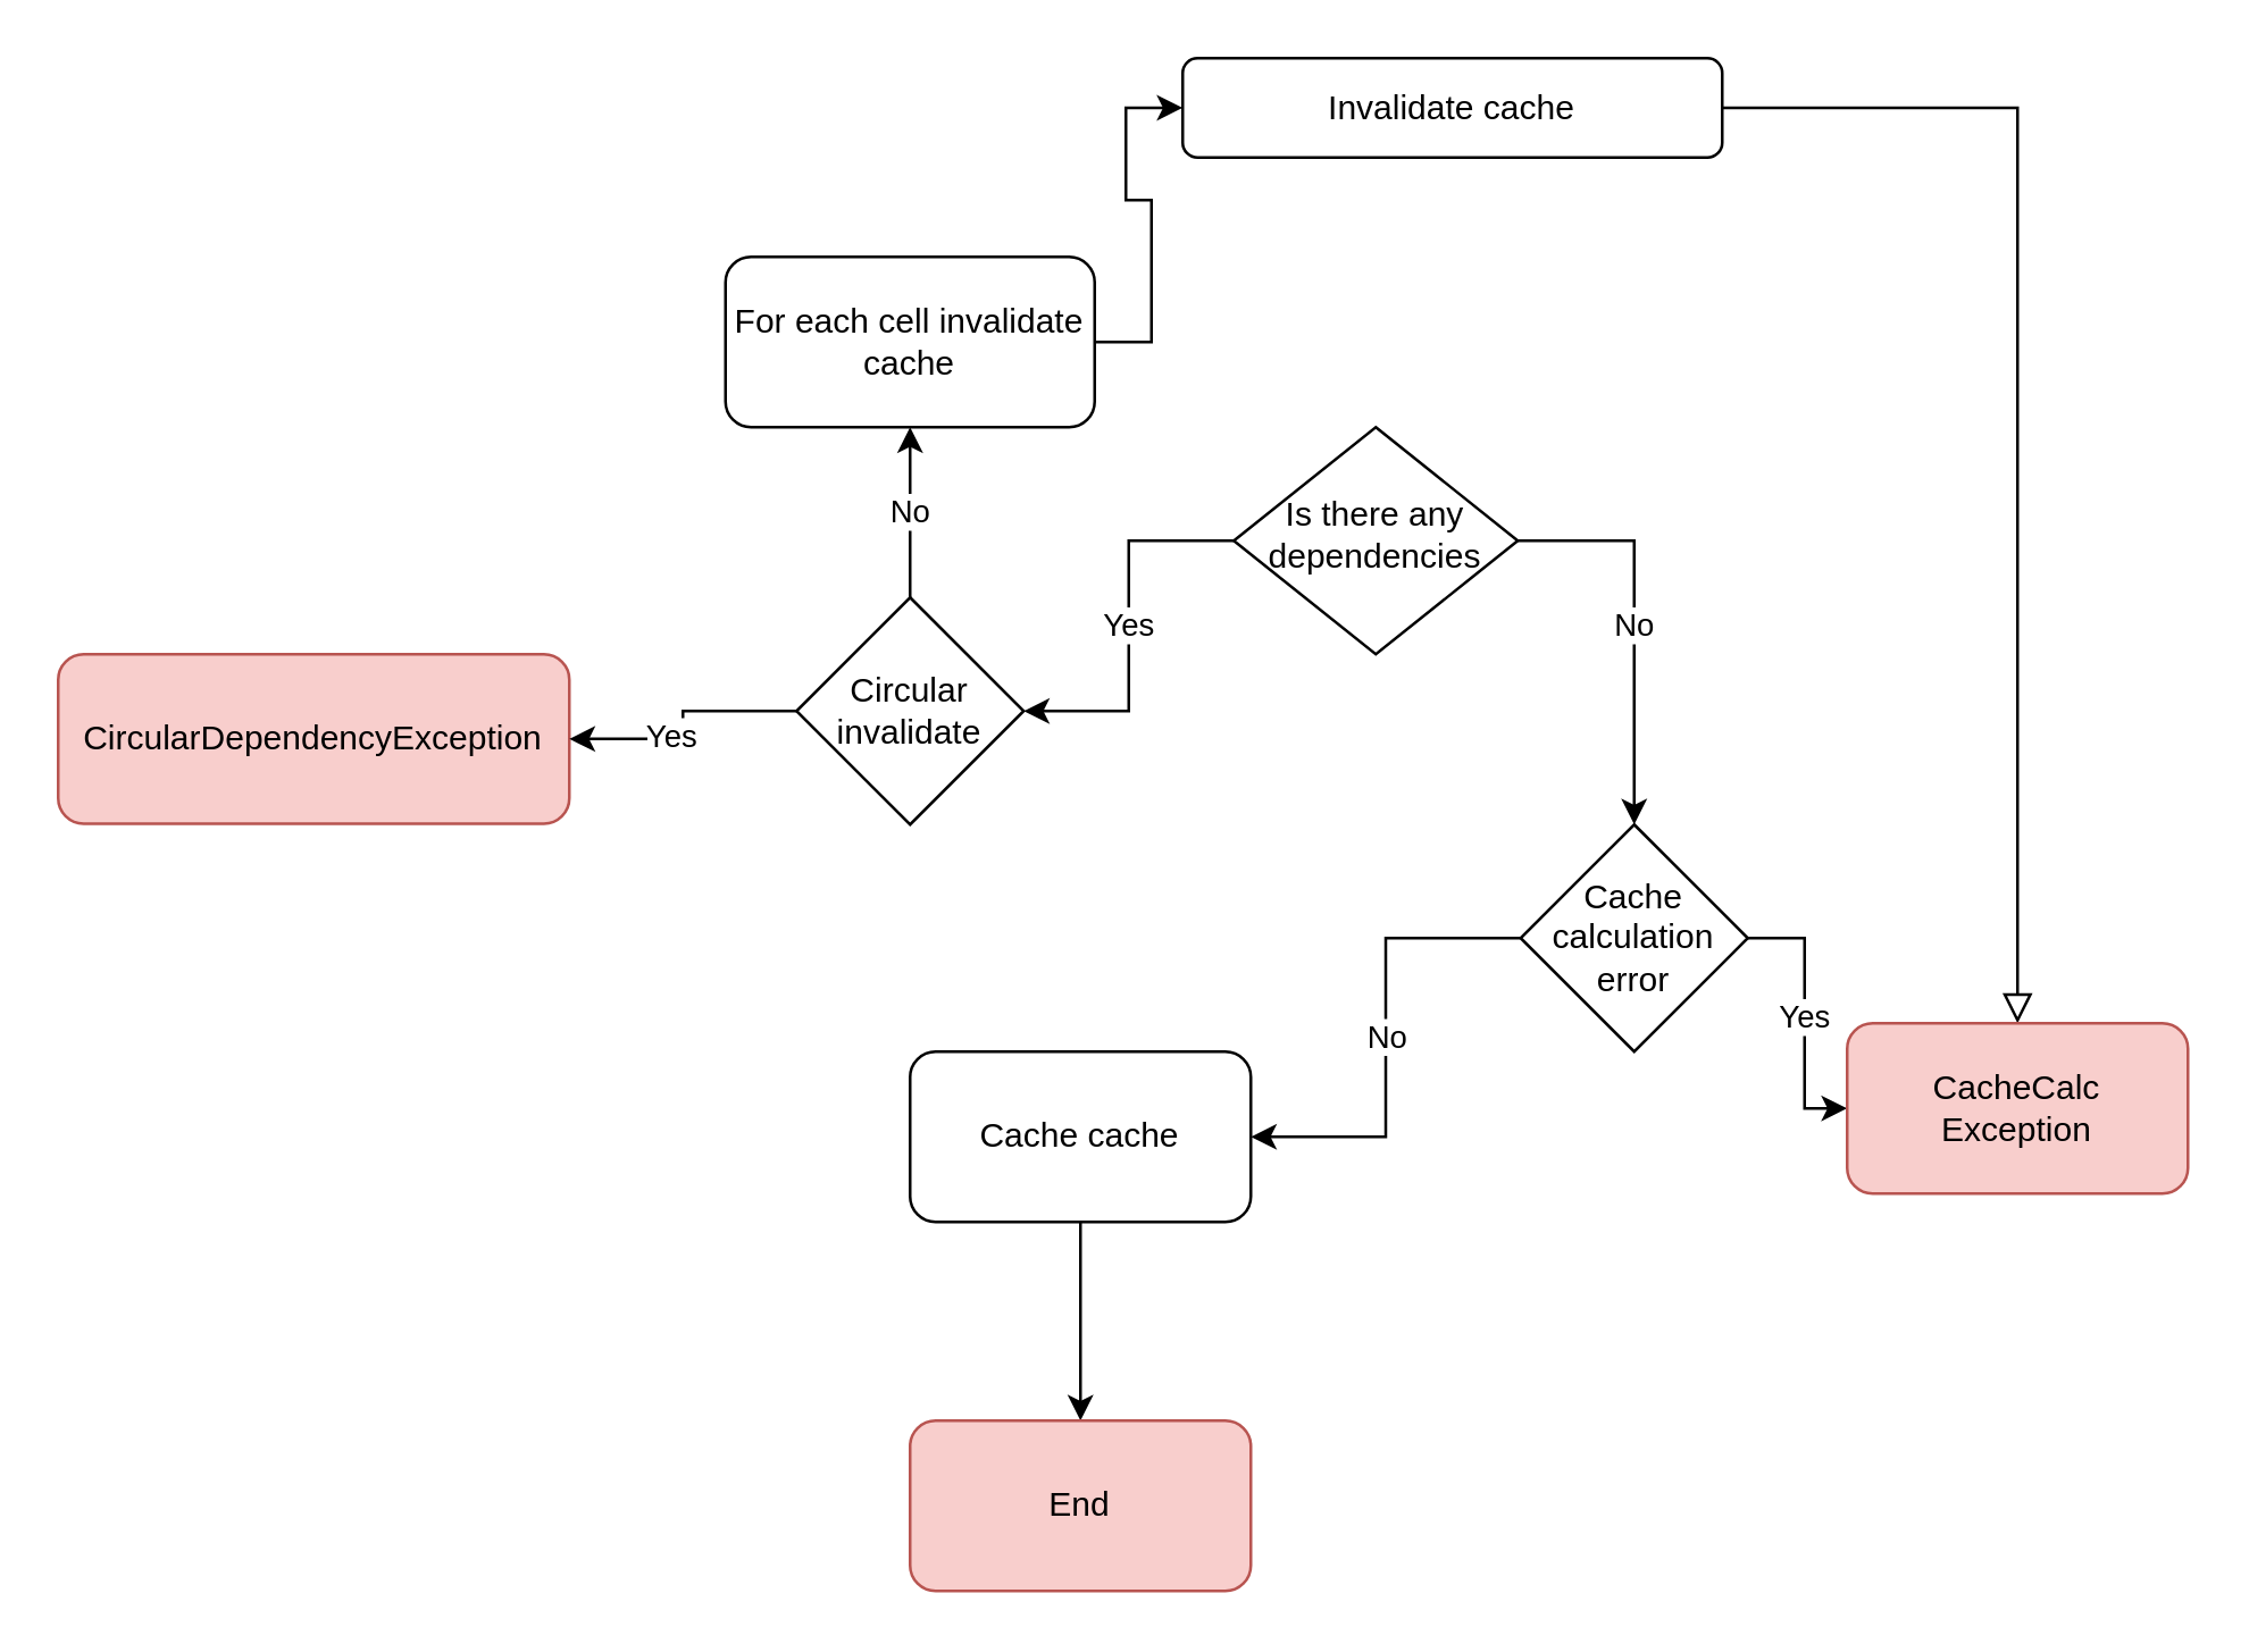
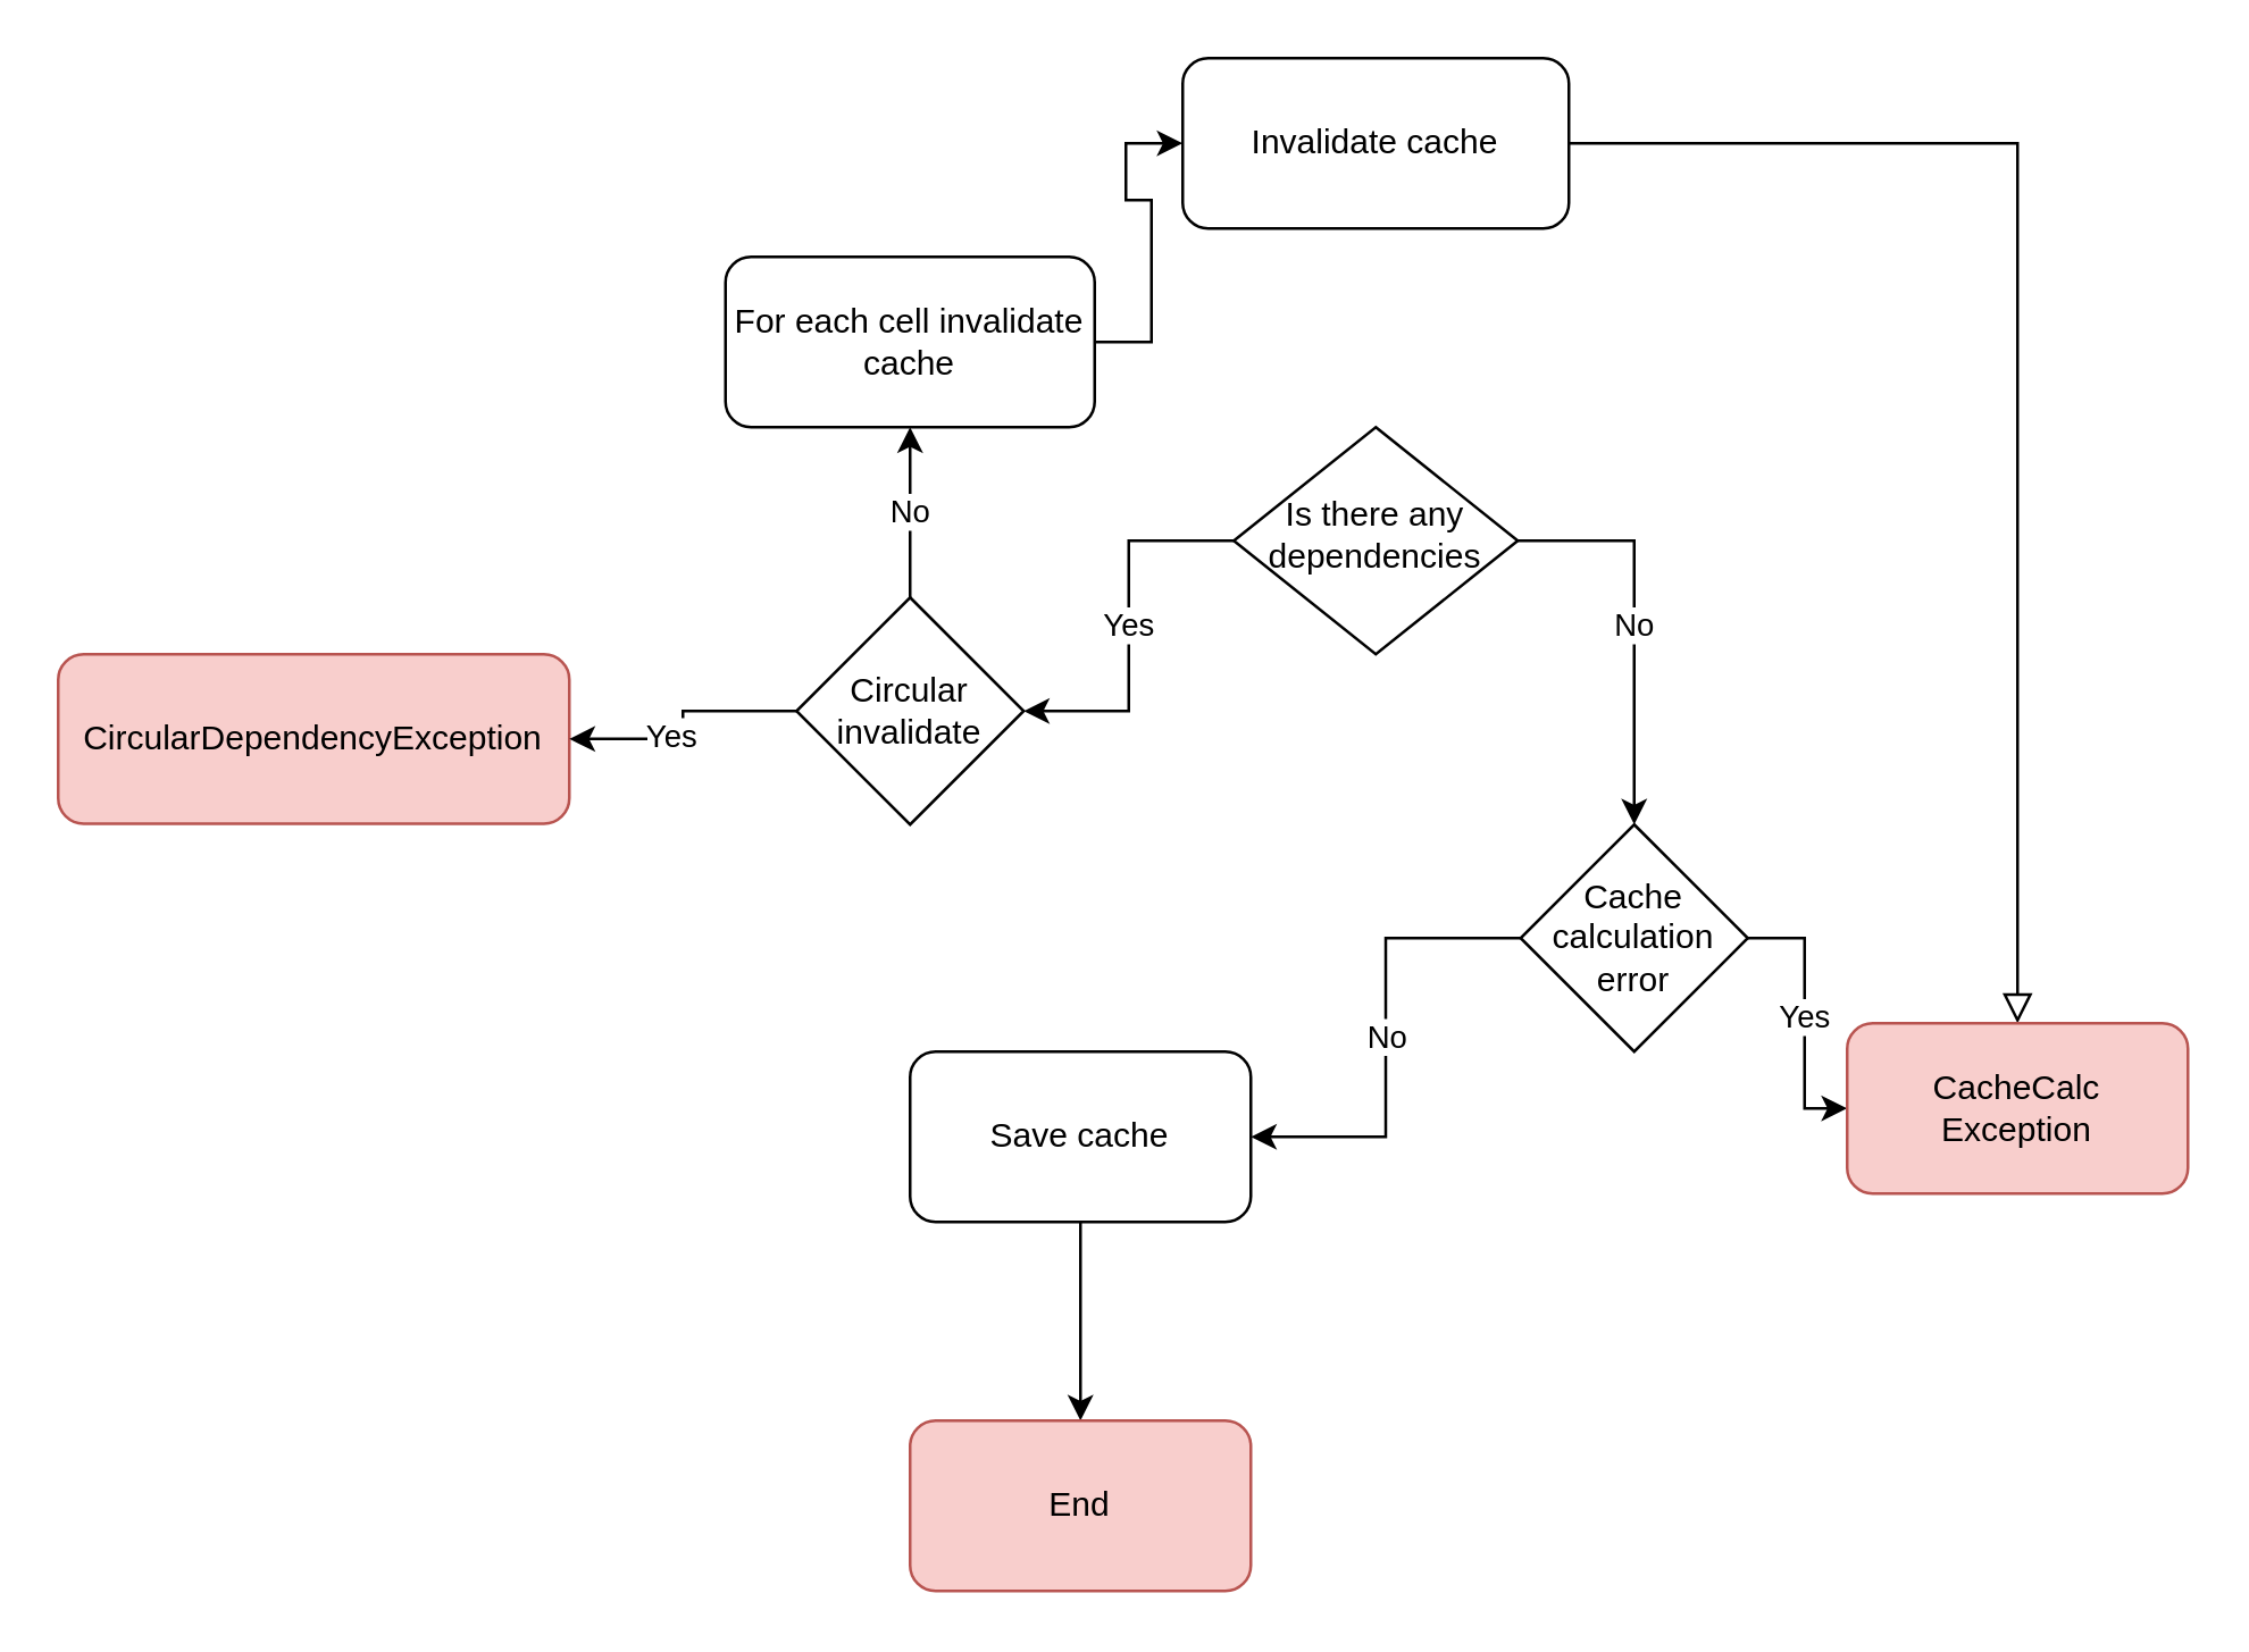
  <mxCell id="0" />
  <mxCell id="1" parent="0" />
  <mxCell id="2" value="" style="rounded=0;html=1;jettySize=auto;orthogonalLoop=1;fontSize=11;endArrow=block;endFill=0;endSize=8;strokeWidth=1;shadow=0;labelBackgroundColor=none;edgeStyle=orthogonalEdgeStyle;" parent="1" source="3" target="17" edge="1"><mxGeometry relative="1" as="geometry" /></mxCell>
- <mxCell id="3" value="Invalidate cache" style="rounded=1;whiteSpace=wrap;html=1;fontSize=12;glass=0;strokeWidth=1;shadow=0;" parent="1" vertex="1"><mxGeometry x="416" y="20" width="190" height="35" as="geometry" /></mxCell>
+ <mxCell id="3" value="Invalidate cache" style="rounded=1;whiteSpace=wrap;html=1;fontSize=12;glass=0;strokeWidth=1;shadow=0;" parent="1" vertex="1"><mxGeometry x="416" y="20" width="136" height="60" as="geometry" /></mxCell>
  <mxCell id="4" value="No" style="edgeStyle=orthogonalEdgeStyle;rounded=0;orthogonalLoop=1;jettySize=auto;html=1;exitX=1;exitY=0.5;exitDx=0;exitDy=0;" edge="1" parent="1" source="6" target="10"><mxGeometry relative="1" as="geometry"><mxPoint x="594" y="260.003" as="targetPoint" /></mxGeometry></mxCell>
  <mxCell id="5" value="Yes" style="edgeStyle=orthogonalEdgeStyle;rounded=0;orthogonalLoop=1;jettySize=auto;html=1;exitX=0;exitY=0.5;exitDx=0;exitDy=0;entryX=1;entryY=0.5;entryDx=0;entryDy=0;" edge="1" parent="1" source="6" target="14"><mxGeometry relative="1" as="geometry" /></mxCell>
  <mxCell id="6" value="Is there any dependencies" style="rhombus;whiteSpace=wrap;html=1;shadow=0;fontFamily=Helvetica;fontSize=12;align=center;strokeWidth=1;spacing=6;spacingTop=-4;" parent="1" vertex="1"><mxGeometry x="434" y="150" width="100" height="80" as="geometry" /></mxCell>
  <mxCell id="7" value="CircularDependencyException" style="rounded=1;whiteSpace=wrap;html=1;fillColor=#f8cecc;strokeColor=#b85450;" vertex="1" parent="1"><mxGeometry x="20" y="230" width="180" height="59.67" as="geometry" /></mxCell>
  <mxCell id="8" value="Yes" style="edgeStyle=orthogonalEdgeStyle;rounded=0;orthogonalLoop=1;jettySize=auto;html=1;exitX=1;exitY=0.5;exitDx=0;exitDy=0;" edge="1" parent="1" source="10" target="17"><mxGeometry relative="1" as="geometry"><mxPoint x="650" y="290" as="targetPoint" /></mxGeometry></mxCell>
  <mxCell id="9" value="No" style="edgeStyle=orthogonalEdgeStyle;rounded=0;orthogonalLoop=1;jettySize=auto;html=1;exitX=0;exitY=0.5;exitDx=0;exitDy=0;" edge="1" parent="1" source="10" target="19"><mxGeometry relative="1" as="geometry"><mxPoint x="440" y="290.333" as="targetPoint" /></mxGeometry></mxCell>
  <mxCell id="10" value="Cache calculation error" style="rhombus;whiteSpace=wrap;html=1;" vertex="1" parent="1"><mxGeometry x="535" y="290.003" width="80" height="80" as="geometry" /></mxCell>
  <mxCell id="11" style="edgeStyle=orthogonalEdgeStyle;rounded=0;orthogonalLoop=1;jettySize=auto;html=1;exitX=0;exitY=0.5;exitDx=0;exitDy=0;entryX=1;entryY=0.5;entryDx=0;entryDy=0;" edge="1" parent="1" source="14" target="7"><mxGeometry relative="1" as="geometry" /></mxCell>
  <mxCell id="12" value="Yes" style="edgeLabel;html=1;align=center;verticalAlign=middle;resizable=0;points=[];" vertex="1" connectable="0" parent="11"><mxGeometry x="0.21" y="-1" relative="1" as="geometry"><mxPoint as="offset" /></mxGeometry></mxCell>
  <mxCell id="13" value="No" style="edgeStyle=orthogonalEdgeStyle;rounded=0;orthogonalLoop=1;jettySize=auto;html=1;exitX=0.5;exitY=0;exitDx=0;exitDy=0;" edge="1" parent="1" source="14" target="16"><mxGeometry relative="1" as="geometry"><mxPoint x="320" y="120" as="targetPoint" /></mxGeometry></mxCell>
  <mxCell id="14" value="Circular invalidate" style="rhombus;whiteSpace=wrap;html=1;" vertex="1" parent="1"><mxGeometry x="280" y="210" width="80" height="80" as="geometry" /></mxCell>
  <mxCell id="15" style="edgeStyle=orthogonalEdgeStyle;rounded=0;orthogonalLoop=1;jettySize=auto;html=1;entryX=0;entryY=0.5;entryDx=0;entryDy=0;" edge="1" parent="1" source="16" target="3"><mxGeometry relative="1" as="geometry" /></mxCell>
  <mxCell id="16" value="For each cell invalidate cache" style="rounded=1;whiteSpace=wrap;html=1;" vertex="1" parent="1"><mxGeometry x="255" y="90" width="130" height="60" as="geometry" /></mxCell>
  <mxCell id="17" value="CacheCalc&lt;br&gt;Exception" style="rounded=1;whiteSpace=wrap;html=1;fillColor=#f8cecc;strokeColor=#b85450;" vertex="1" parent="1"><mxGeometry x="650" y="360" width="120" height="60" as="geometry" /></mxCell>
  <mxCell id="18" style="edgeStyle=orthogonalEdgeStyle;rounded=0;orthogonalLoop=1;jettySize=auto;html=1;" edge="1" parent="1" source="19" target="20"><mxGeometry relative="1" as="geometry"><mxPoint x="390" y="440" as="targetPoint" /></mxGeometry></mxCell>
- <mxCell id="19" value="Cache cache" style="rounded=1;whiteSpace=wrap;html=1;" vertex="1" parent="1"><mxGeometry x="320" y="370.003" width="120" height="60" as="geometry" /></mxCell>
+ <mxCell id="19" value="Save cache" style="rounded=1;whiteSpace=wrap;html=1;" vertex="1" parent="1"><mxGeometry x="320" y="370.003" width="120" height="60" as="geometry" /></mxCell>
  <mxCell id="20" value="End" style="rounded=1;whiteSpace=wrap;html=1;fillColor=#f8cecc;strokeColor=#b85450;" vertex="1" parent="1"><mxGeometry x="320" y="500" width="120" height="60" as="geometry" /></mxCell>
